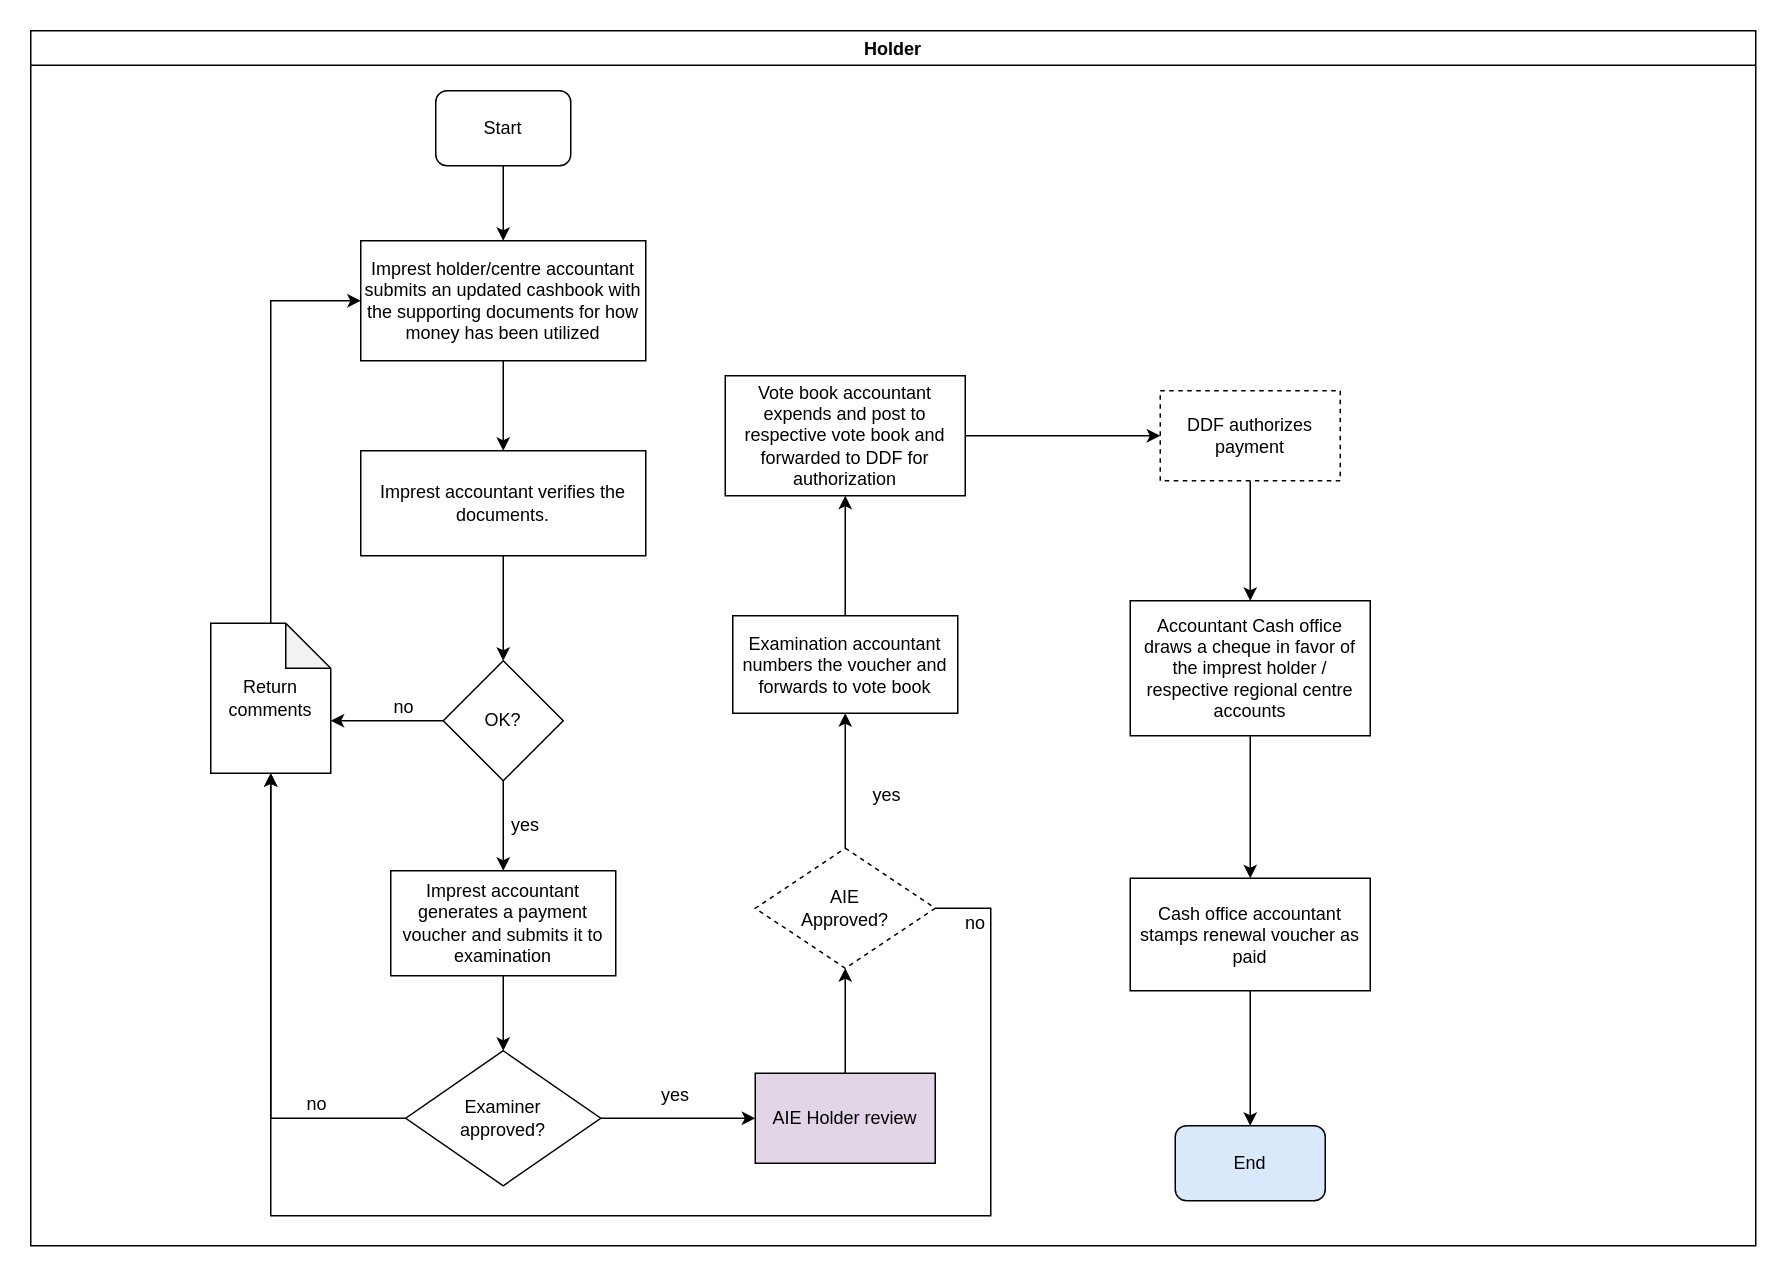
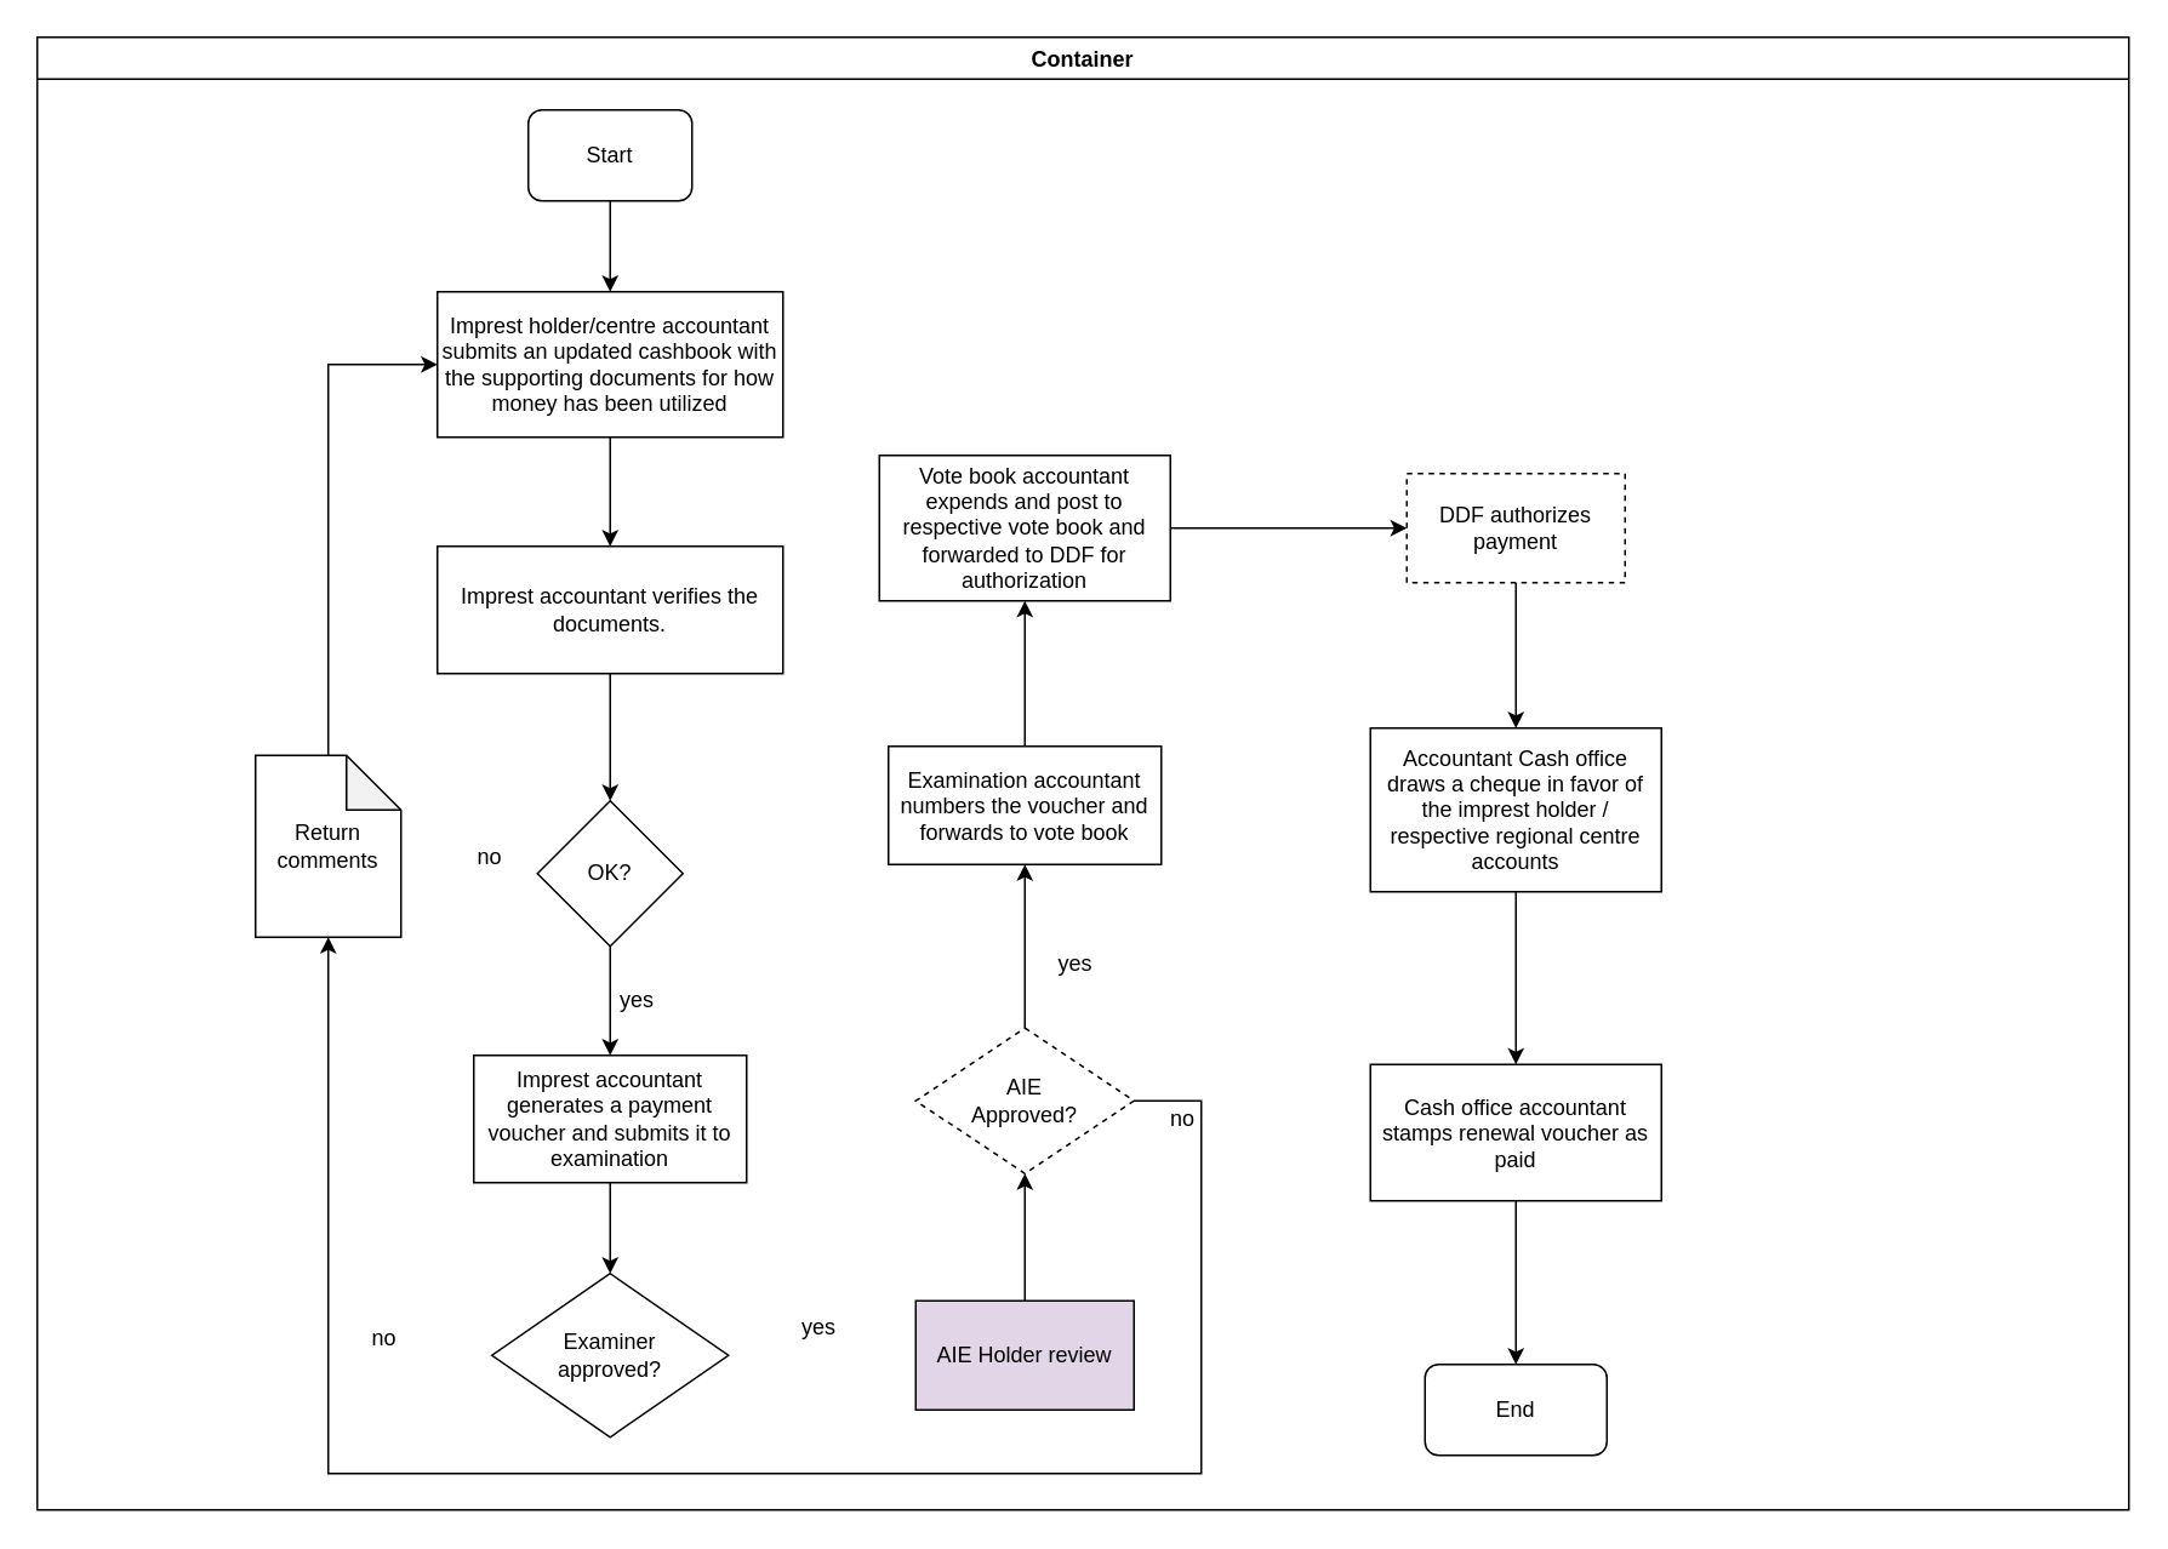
  <mxCell id="0" />
  <mxCell id="1" parent="0" />
- <mxCell id="2" value="Holder" style="swimlane;startSize=23;" vertex="1" parent="1"><mxGeometry x="20" y="20" width="1150" height="810" as="geometry" /></mxCell>
+ <mxCell id="2" value="Container" style="swimlane;startSize=23;" vertex="1" parent="1"><mxGeometry x="20" y="20" width="1150" height="810" as="geometry" /></mxCell>
  <mxCell id="3" value="Start" style="rounded=1;whiteSpace=wrap;html=1;" vertex="1" parent="2"><mxGeometry x="270" y="40" width="90" height="50" as="geometry" /></mxCell>
  <mxCell id="4" value="Imprest holder/centre accountant submits an updated cashbook with the supporting documents for how money has been utilized" style="rounded=0;whiteSpace=wrap;html=1;" vertex="1" parent="2"><mxGeometry x="220" y="140" width="190" height="80" as="geometry" /></mxCell>
  <mxCell id="5" value="" style="edgeStyle=orthogonalEdgeStyle;rounded=0;orthogonalLoop=1;jettySize=auto;html=1;entryX=0.5;entryY=0;entryDx=0;entryDy=0;" edge="1" parent="2" source="3" target="4"><mxGeometry relative="1" as="geometry"><mxPoint x="315" y="165" as="targetPoint" /></mxGeometry></mxCell>
  <mxCell id="6" value="Imprest accountant generates a payment voucher and submits it to examination" style="whiteSpace=wrap;html=1;rounded=0;" vertex="1" parent="2"><mxGeometry x="240" y="560" width="150" height="70" as="geometry" /></mxCell>
  <mxCell id="7" value="Imprest accountant verifies the documents. " style="whiteSpace=wrap;html=1;rounded=0;" vertex="1" parent="2"><mxGeometry x="220" y="280" width="190" height="70" as="geometry" /></mxCell>
  <mxCell id="8" value="" style="edgeStyle=orthogonalEdgeStyle;rounded=0;orthogonalLoop=1;jettySize=auto;html=1;" edge="1" parent="2" source="4" target="7"><mxGeometry relative="1" as="geometry" /></mxCell>
  <mxCell id="9" value="Return comments" style="shape=note;whiteSpace=wrap;html=1;backgroundOutline=1;darkOpacity=0.05;" vertex="1" parent="2"><mxGeometry x="120" y="395" width="80" height="100" as="geometry" /></mxCell>
  <mxCell id="10" value="" style="edgeStyle=orthogonalEdgeStyle;rounded=0;orthogonalLoop=1;jettySize=auto;html=1;entryX=0;entryY=0.5;entryDx=0;entryDy=0;" edge="1" parent="2" source="9" target="4"><mxGeometry relative="1" as="geometry"><mxPoint x="160" y="295" as="targetPoint" /><Array as="points"><mxPoint x="160" y="180" /></Array></mxGeometry></mxCell>
  <mxCell id="11" value="&lt;div&gt;Examiner &lt;br&gt;&lt;/div&gt;&lt;div&gt;approved?&lt;/div&gt;" style="rhombus;whiteSpace=wrap;html=1;rounded=0;" vertex="1" parent="2"><mxGeometry x="250" y="680" width="130" height="90" as="geometry" /></mxCell>
  <mxCell id="12" value="" style="edgeStyle=orthogonalEdgeStyle;rounded=0;orthogonalLoop=1;jettySize=auto;html=1;" edge="1" parent="2" source="6" target="11"><mxGeometry relative="1" as="geometry" /></mxCell>
- <mxCell id="13" value="" style="edgeStyle=orthogonalEdgeStyle;rounded=0;orthogonalLoop=1;jettySize=auto;html=1;entryX=0.5;entryY=1;entryDx=0;entryDy=0;entryPerimeter=0;" edge="1" parent="2" source="11" target="9"><mxGeometry relative="1" as="geometry"><mxPoint x="165" y="725" as="targetPoint" /></mxGeometry></mxCell>
- <mxCell id="14" value="" style="edgeStyle=orthogonalEdgeStyle;rounded=0;orthogonalLoop=1;jettySize=auto;html=1;entryX=0;entryY=0.5;entryDx=0;entryDy=0;" edge="1" parent="2" source="11" target="15"><mxGeometry relative="1" as="geometry"><mxPoint x="470" y="725" as="targetPoint" /></mxGeometry></mxCell>
  <mxCell id="15" value="AIE Holder review" style="rounded=0;whiteSpace=wrap;html=1;fillColor=#e1d5e7;" vertex="1" parent="2"><mxGeometry x="483" y="695" width="120" height="60" as="geometry" /></mxCell>
  <mxCell id="16" value="yes" style="text;html=1;strokeColor=none;fillColor=none;align=center;verticalAlign=middle;whiteSpace=wrap;rounded=0;" vertex="1" parent="2"><mxGeometry x="310" y="520" width="40" height="20" as="geometry" /></mxCell>
  <mxCell id="17" value="yes" style="text;html=1;strokeColor=none;fillColor=none;align=center;verticalAlign=middle;whiteSpace=wrap;rounded=0;" vertex="1" parent="2"><mxGeometry x="410" y="700" width="40" height="20" as="geometry" /></mxCell>
  <mxCell id="18" value="DDF authorizes payment" style="whiteSpace=wrap;html=1;rounded=0;dashed=1;" vertex="1" parent="2"><mxGeometry x="753" y="240" width="120" height="60" as="geometry" /></mxCell>
- <mxCell id="19" value="End" style="rounded=1;whiteSpace=wrap;html=1;fillColor=#dae8fc;" vertex="1" parent="2"><mxGeometry x="763" y="730" width="100" height="50" as="geometry" /></mxCell>
+ <mxCell id="19" value="End" style="rounded=1;whiteSpace=wrap;html=1;" vertex="1" parent="2"><mxGeometry x="763" y="730" width="100" height="50" as="geometry" /></mxCell>
  <mxCell id="20" value="" style="edgeStyle=orthogonalEdgeStyle;rounded=0;orthogonalLoop=1;jettySize=auto;html=1;" edge="1" parent="1" source="7" target="23"><mxGeometry relative="1" as="geometry" /></mxCell>
  <mxCell id="21" value="" style="edgeStyle=orthogonalEdgeStyle;rounded=0;orthogonalLoop=1;jettySize=auto;html=1;" edge="1" parent="1" source="23" target="6"><mxGeometry relative="1" as="geometry" /></mxCell>
- <mxCell id="22" value="" style="edgeStyle=orthogonalEdgeStyle;rounded=0;orthogonalLoop=1;jettySize=auto;html=1;entryX=0;entryY=0;entryDx=80;entryDy=65;entryPerimeter=0;" edge="1" parent="1" source="23" target="9"><mxGeometry relative="1" as="geometry"><mxPoint x="215" y="480" as="targetPoint" /></mxGeometry></mxCell>
  <mxCell id="23" value="OK?" style="rhombus;whiteSpace=wrap;html=1;rounded=0;" vertex="1" parent="1"><mxGeometry x="295" y="440" width="80" height="80" as="geometry" /></mxCell>
  <mxCell id="24" value="" style="edgeStyle=orthogonalEdgeStyle;rounded=0;orthogonalLoop=1;jettySize=auto;html=1;" edge="1" parent="1" source="26" target="29"><mxGeometry relative="1" as="geometry" /></mxCell>
  <mxCell id="25" value="" style="edgeStyle=orthogonalEdgeStyle;rounded=0;orthogonalLoop=1;jettySize=auto;html=1;entryX=0.5;entryY=1;entryDx=0;entryDy=0;entryPerimeter=0;" edge="1" parent="1" source="26" target="9"><mxGeometry relative="1" as="geometry"><mxPoint x="690" y="605" as="targetPoint" /><Array as="points"><mxPoint x="660" y="605" /><mxPoint x="660" y="810" /><mxPoint x="180" y="810" /></Array></mxGeometry></mxCell>
  <mxCell id="26" value="&lt;div&gt;AIE &lt;br&gt;&lt;/div&gt;&lt;div&gt;Approved?&lt;/div&gt;" style="rhombus;whiteSpace=wrap;html=1;rounded=0;dashed=1;" vertex="1" parent="1"><mxGeometry x="503" y="565" width="120" height="80" as="geometry" /></mxCell>
  <mxCell id="27" value="" style="edgeStyle=orthogonalEdgeStyle;rounded=0;orthogonalLoop=1;jettySize=auto;html=1;" edge="1" parent="1" source="15" target="26"><mxGeometry relative="1" as="geometry" /></mxCell>
  <mxCell id="28" value="" style="edgeStyle=orthogonalEdgeStyle;rounded=0;orthogonalLoop=1;jettySize=auto;html=1;" edge="1" parent="1" source="29" target="34"><mxGeometry relative="1" as="geometry" /></mxCell>
  <mxCell id="29" value="Examination accountant numbers the voucher and forwards to vote book" style="whiteSpace=wrap;html=1;rounded=0;" vertex="1" parent="1"><mxGeometry x="488" y="410" width="150" height="65" as="geometry" /></mxCell>
  <mxCell id="30" value="no" style="text;html=1;strokeColor=none;fillColor=none;align=center;verticalAlign=middle;whiteSpace=wrap;rounded=0;" vertex="1" parent="1"><mxGeometry x="249" y="461" width="40" height="20" as="geometry" /></mxCell>
  <mxCell id="31" value="no" style="text;html=1;strokeColor=none;fillColor=none;align=center;verticalAlign=middle;whiteSpace=wrap;rounded=0;" vertex="1" parent="1"><mxGeometry x="191" y="726" width="40" height="20" as="geometry" /></mxCell>
  <mxCell id="32" value="no" style="text;html=1;strokeColor=none;fillColor=none;align=center;verticalAlign=middle;whiteSpace=wrap;rounded=0;" vertex="1" parent="1"><mxGeometry x="630" y="605" width="40" height="20" as="geometry" /></mxCell>
  <mxCell id="33" value="" style="edgeStyle=orthogonalEdgeStyle;rounded=0;orthogonalLoop=1;jettySize=auto;html=1;" edge="1" parent="1" source="34" target="18"><mxGeometry relative="1" as="geometry" /></mxCell>
  <mxCell id="34" value="Vote book accountant expends and post to respective vote book and forwarded to DDF for authorization" style="whiteSpace=wrap;html=1;rounded=0;" vertex="1" parent="1"><mxGeometry x="483" y="250" width="160" height="80" as="geometry" /></mxCell>
  <mxCell id="35" value="" style="edgeStyle=orthogonalEdgeStyle;rounded=0;orthogonalLoop=1;jettySize=auto;html=1;" edge="1" parent="1" source="36" target="39"><mxGeometry relative="1" as="geometry" /></mxCell>
  <mxCell id="36" value="Accountant Cash office draws a cheque in favor of the imprest holder / respective regional centre accounts" style="whiteSpace=wrap;html=1;rounded=0;" vertex="1" parent="1"><mxGeometry x="753" y="400" width="160" height="90" as="geometry" /></mxCell>
  <mxCell id="37" value="" style="edgeStyle=orthogonalEdgeStyle;rounded=0;orthogonalLoop=1;jettySize=auto;html=1;" edge="1" parent="1" source="18" target="36"><mxGeometry relative="1" as="geometry" /></mxCell>
  <mxCell id="38" value="" style="edgeStyle=orthogonalEdgeStyle;rounded=0;orthogonalLoop=1;jettySize=auto;html=1;entryX=0.5;entryY=0;entryDx=0;entryDy=0;" edge="1" parent="1" source="39" target="19"><mxGeometry relative="1" as="geometry"><mxPoint x="833" y="747.5" as="targetPoint" /></mxGeometry></mxCell>
  <mxCell id="39" value="Cash office accountant stamps renewal voucher as paid" style="whiteSpace=wrap;html=1;rounded=0;" vertex="1" parent="1"><mxGeometry x="753" y="585" width="160" height="75" as="geometry" /></mxCell>
  <mxCell id="40" value="yes" style="text;html=1;strokeColor=none;fillColor=none;align=center;verticalAlign=middle;whiteSpace=wrap;rounded=0;" vertex="1" parent="1"><mxGeometry x="571" y="520" width="40" height="20" as="geometry" /></mxCell>
